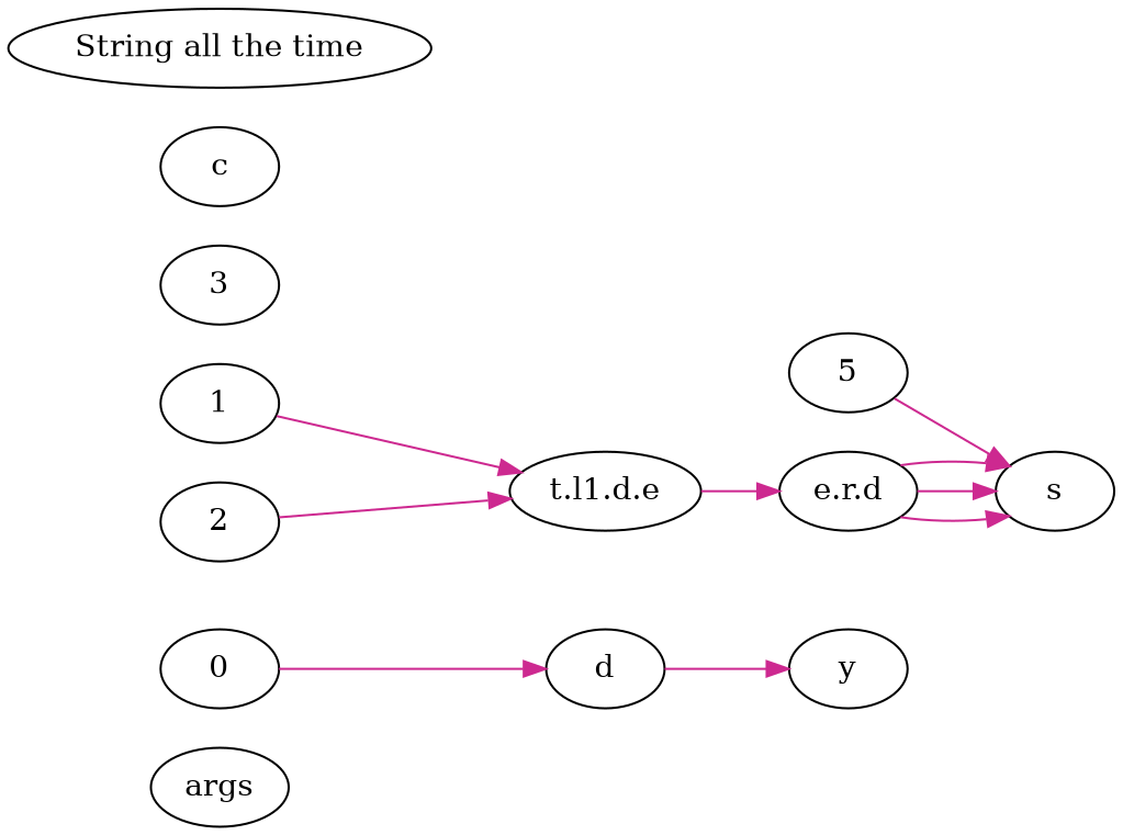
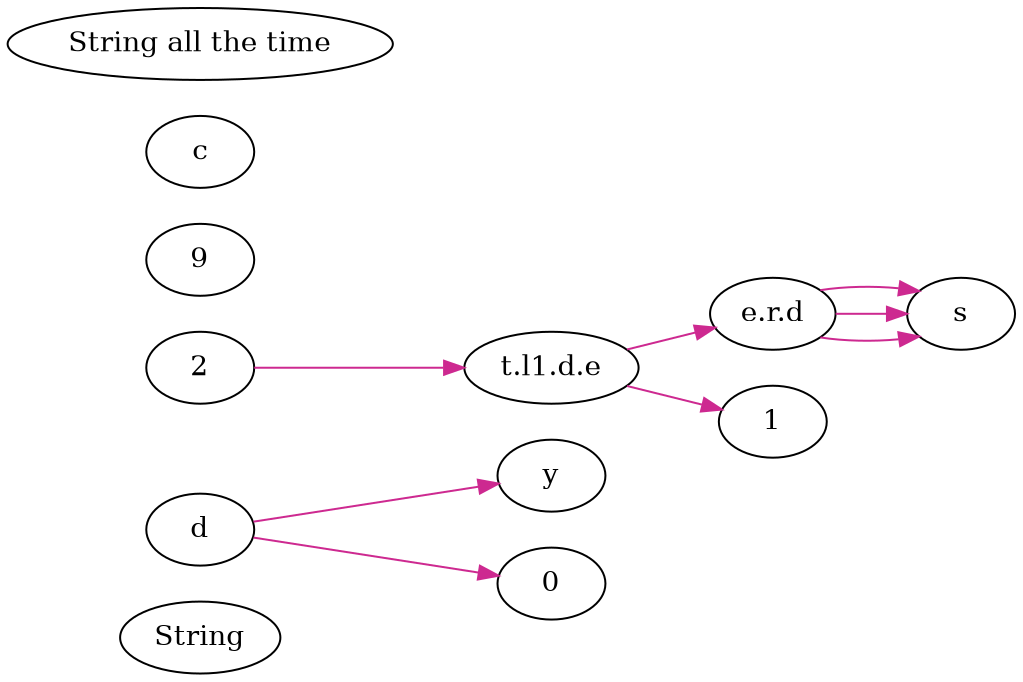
  digraph {
    rankdir=LR
    node [node_type=token]
    edge [color=maroon3 dataflow_type=computedFrom edge_type=DFG_edge]
-   n2 [label=args node_composition="{17}" node_name=args]
+   n1 [label=String node_composition="{16}" node_name=String]
    n3 [label=d node_composition="{75, 59, 29, 23}" node_name=d]
    n4 [label=y node_composition="{50, 74, 28, 58}" node_name=y]
    n5 [label=0 node_composition="{24}" node_name=0]
    n6 [label="t.l1.d.e" node_composition="{35}" node_name="t.l1.d.e"]
    n7 [label="e.r.d" node_composition="{85}" node_name="e.r.d"]
    n8 [label=s node_composition="{78}" node_name=s]
    n9 [label=1 node_composition="{45}" node_name=1]
    n10 [label=2 node_composition="{46}" node_name=2]
-   n11 [label=3 node_composition="{70, 54}" node_name=3]
-   n12 [label=5 node_composition="{82}" node_name=5]
+   n11 [label=9 node_composition="{70, 54}" node_name=3]
    n13 [label=c node_composition="{96}" node_name=c]
    n14 [label="String all the time" node_composition="{97}" node_name="Happy all the time"]
    n3 -> n4 [dataflow_type=comesFrom]
-   n5 -> n3 [dataflow_type=comesFrom]
+   n3 -> n5 [dataflow_type=comesFrom]
    n6 -> n7 [dataflow_type=comesFrom]
    n7 -> n8
    n7 -> n8
    n7 -> n8
-   n9 -> n6
+   n6 -> n9
    n10 -> n6
-   n12 -> n8
  }
